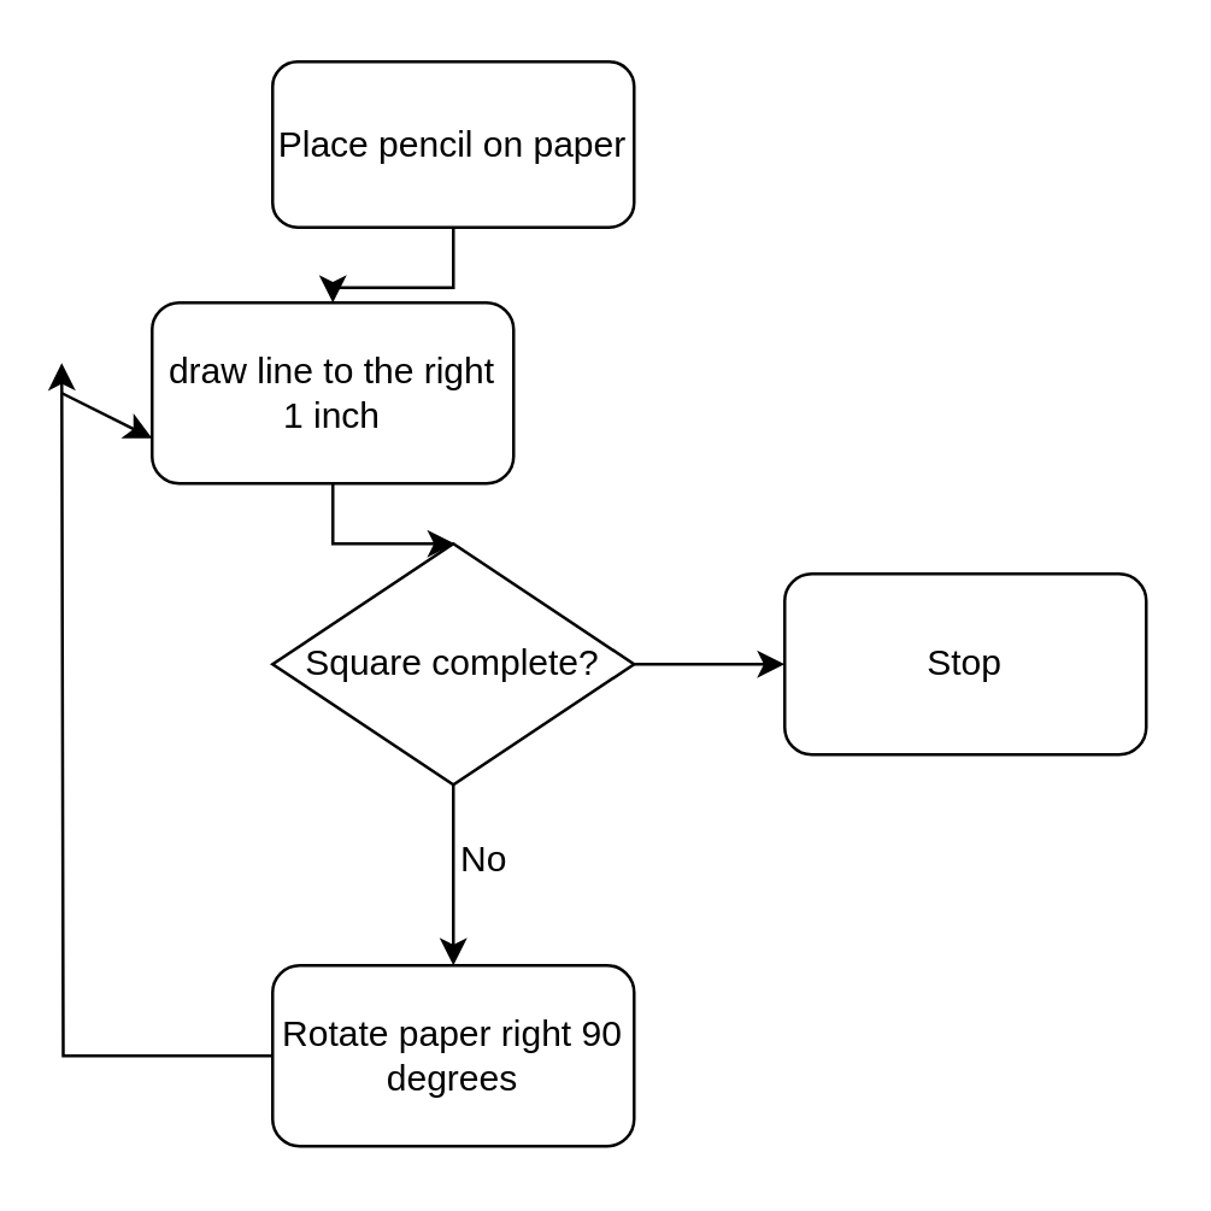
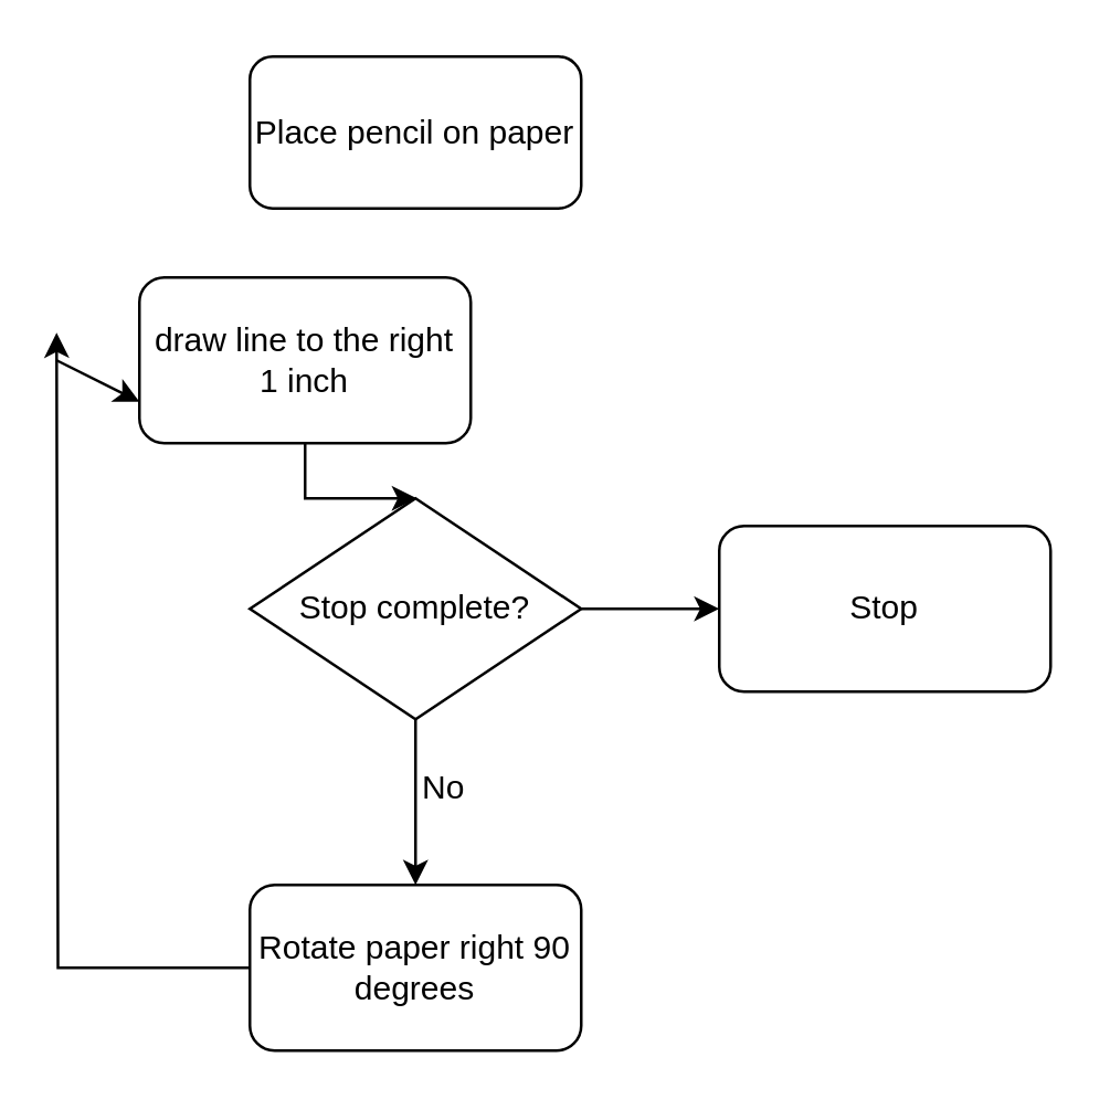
  <mxCell id="0" />
  <mxCell id="1" parent="0" />
- <mxCell id="2" style="edgeStyle=orthogonalEdgeStyle;rounded=0;orthogonalLoop=1;jettySize=auto;html=1;exitX=0.5;exitY=1;exitDx=0;exitDy=0;entryX=0.5;entryY=0;entryDx=0;entryDy=0;" edge="1" parent="1" source="3" target="5"><mxGeometry relative="1" as="geometry" /></mxCell>
  <mxCell id="3" value="Place pencil on paper" style="rounded=1;whiteSpace=wrap;html=1;fontSize=12;glass=0;strokeWidth=1;shadow=0;" parent="1" vertex="1"><mxGeometry x="90" y="20" width="120" height="55" as="geometry" /></mxCell>
  <mxCell id="4" style="edgeStyle=orthogonalEdgeStyle;rounded=0;orthogonalLoop=1;jettySize=auto;html=1;exitX=0.5;exitY=1;exitDx=0;exitDy=0;" edge="1" parent="1" source="5"><mxGeometry relative="1" as="geometry"><mxPoint x="150" y="180" as="targetPoint" /></mxGeometry></mxCell>
  <mxCell id="5" value="draw line to the right 1 inch" style="rounded=1;whiteSpace=wrap;html=1;" vertex="1" parent="1"><mxGeometry x="50" y="100" width="120" height="60" as="geometry" /></mxCell>
  <mxCell id="6" style="edgeStyle=orthogonalEdgeStyle;rounded=0;orthogonalLoop=1;jettySize=auto;html=1;exitX=0.5;exitY=1;exitDx=0;exitDy=0;" edge="1" parent="1" source="5" target="5"><mxGeometry relative="1" as="geometry" /></mxCell>
  <mxCell id="7" style="edgeStyle=orthogonalEdgeStyle;rounded=0;orthogonalLoop=1;jettySize=auto;html=1;exitX=1;exitY=0.5;exitDx=0;exitDy=0;entryX=0;entryY=0.5;entryDx=0;entryDy=0;" edge="1" parent="1" source="9" target="10"><mxGeometry relative="1" as="geometry" /></mxCell>
  <mxCell id="8" style="edgeStyle=orthogonalEdgeStyle;rounded=0;orthogonalLoop=1;jettySize=auto;html=1;exitX=0.5;exitY=1;exitDx=0;exitDy=0;" edge="1" parent="1" source="9"><mxGeometry relative="1" as="geometry"><mxPoint x="150" y="320" as="targetPoint" /></mxGeometry></mxCell>
- <mxCell id="9" value="Square complete?" style="rhombus;whiteSpace=wrap;html=1;" vertex="1" parent="1"><mxGeometry x="90" y="180" width="120" height="80" as="geometry" /></mxCell>
+ <mxCell id="9" value="Stop complete?" style="rhombus;whiteSpace=wrap;html=1;" vertex="1" parent="1"><mxGeometry x="90" y="180" width="120" height="80" as="geometry" /></mxCell>
  <mxCell id="10" value="Stop" style="rounded=1;whiteSpace=wrap;html=1;" vertex="1" parent="1"><mxGeometry x="260" y="190" width="120" height="60" as="geometry" /></mxCell>
  <mxCell id="11" style="edgeStyle=orthogonalEdgeStyle;rounded=0;orthogonalLoop=1;jettySize=auto;html=1;exitX=0;exitY=0.5;exitDx=0;exitDy=0;" edge="1" parent="1" source="12"><mxGeometry relative="1" as="geometry"><mxPoint x="20" y="120" as="targetPoint" /></mxGeometry></mxCell>
  <mxCell id="12" value="Rotate paper right 90 degrees" style="rounded=1;whiteSpace=wrap;html=1;" vertex="1" parent="1"><mxGeometry x="90" y="320" width="120" height="60" as="geometry" /></mxCell>
  <mxCell id="13" value="No" style="text;html=1;align=center;verticalAlign=middle;resizable=0;points=[];autosize=1;strokeColor=none;fillColor=none;" vertex="1" parent="1"><mxGeometry x="140" y="270" width="40" height="30" as="geometry" /></mxCell>
  <mxCell id="14" value="" style="endArrow=classic;html=1;rounded=0;entryX=0;entryY=0.75;entryDx=0;entryDy=0;" edge="1" parent="1" target="5"><mxGeometry width="50" height="50" relative="1" as="geometry"><mxPoint x="20" y="130" as="sourcePoint" /><mxPoint x="80" y="130" as="targetPoint" /></mxGeometry></mxCell>
